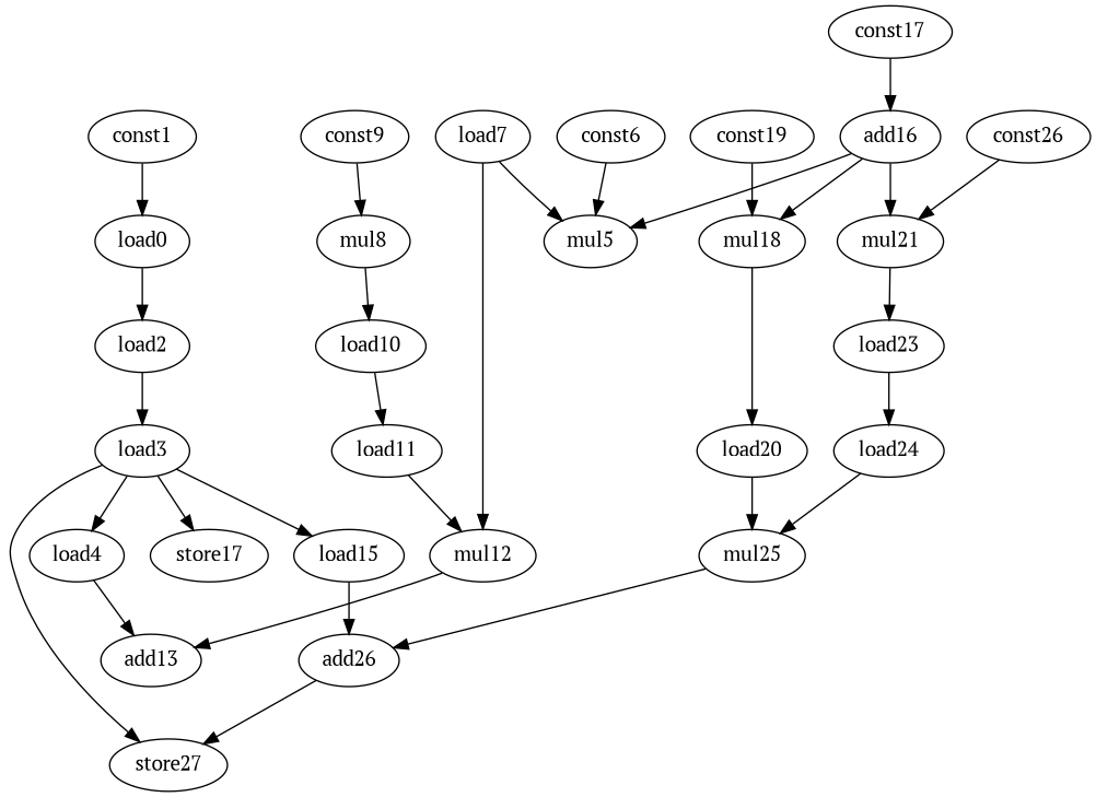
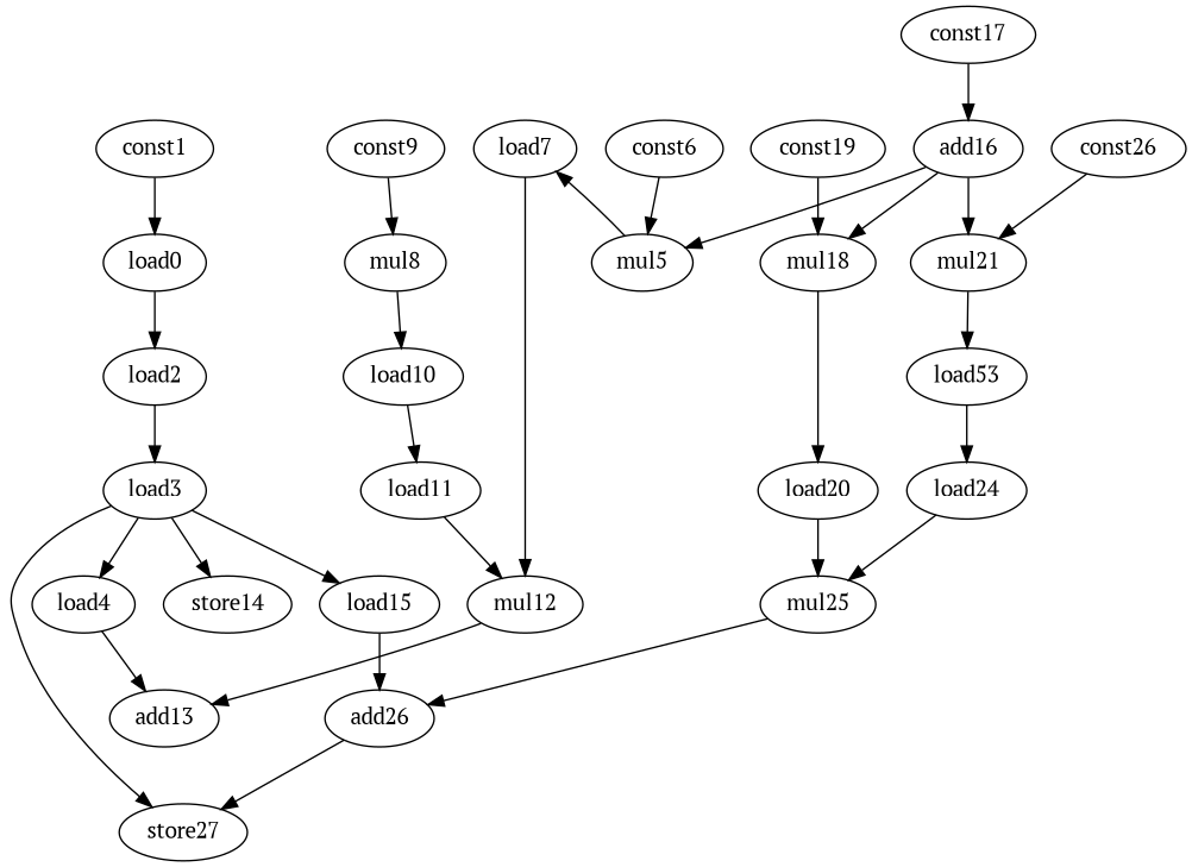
  digraph {
    fontname="PT Serif"
    node [fontname="PT Serif" opcode=load]
    edge [fontname="PT Serif" operand=0]
    load0
    load2
    load3
    const1 [opcode=const]
    load4
-   store14 [opcode=store label=store17]
+   store14 [opcode=store]
    load15
    store27 [opcode=store]
    add13 [opcode=add]
    add26 [opcode=add]
    mul5 [opcode=mul]
    load7
    mul12 [opcode=mul]
    const6 [opcode=const]
    mul8 [opcode=mul]
    load10
    load11
    const9 [opcode=const]
    add16 [opcode=add]
    mul18 [opcode=mul]
    mul21 [opcode=mul]
    load20
-   load23
+   load23 [label=load53]
    const17 [opcode=const]
    mul25 [opcode=mul]
    const19 [opcode=const]
    load24
    n28 [label=const26 opcode=const]
    load0 -> load2
    load2 -> load3
    load3 -> load4
    load3 -> store14 [operand=1]
    load3 -> load15
    load3 -> store27 [operand=1]
    const1 -> load0
    load4 -> add13 [operand=1]
    load15 -> add26 [operand=1]
    add26 -> store27
-   load7 -> mul5
+   mul5 -> load7
    load7 -> mul12 [operand=1]
    mul12 -> add13
    const6 -> mul5
    mul8 -> load10
    load10 -> load11
    load11 -> mul12
    const9 -> mul8
    add16 -> mul5 [operand=1]
    add16 -> mul18 [operand=1]
    add16 -> mul21 [operand=1]
    mul18 -> load20
    mul21 -> load23
    load20 -> mul25 [operand=1]
    load23 -> load24
    const17 -> add16 [operand=1]
    mul25 -> add26
    const19 -> mul18
    load24 -> mul25
    n28 -> mul21
  }
